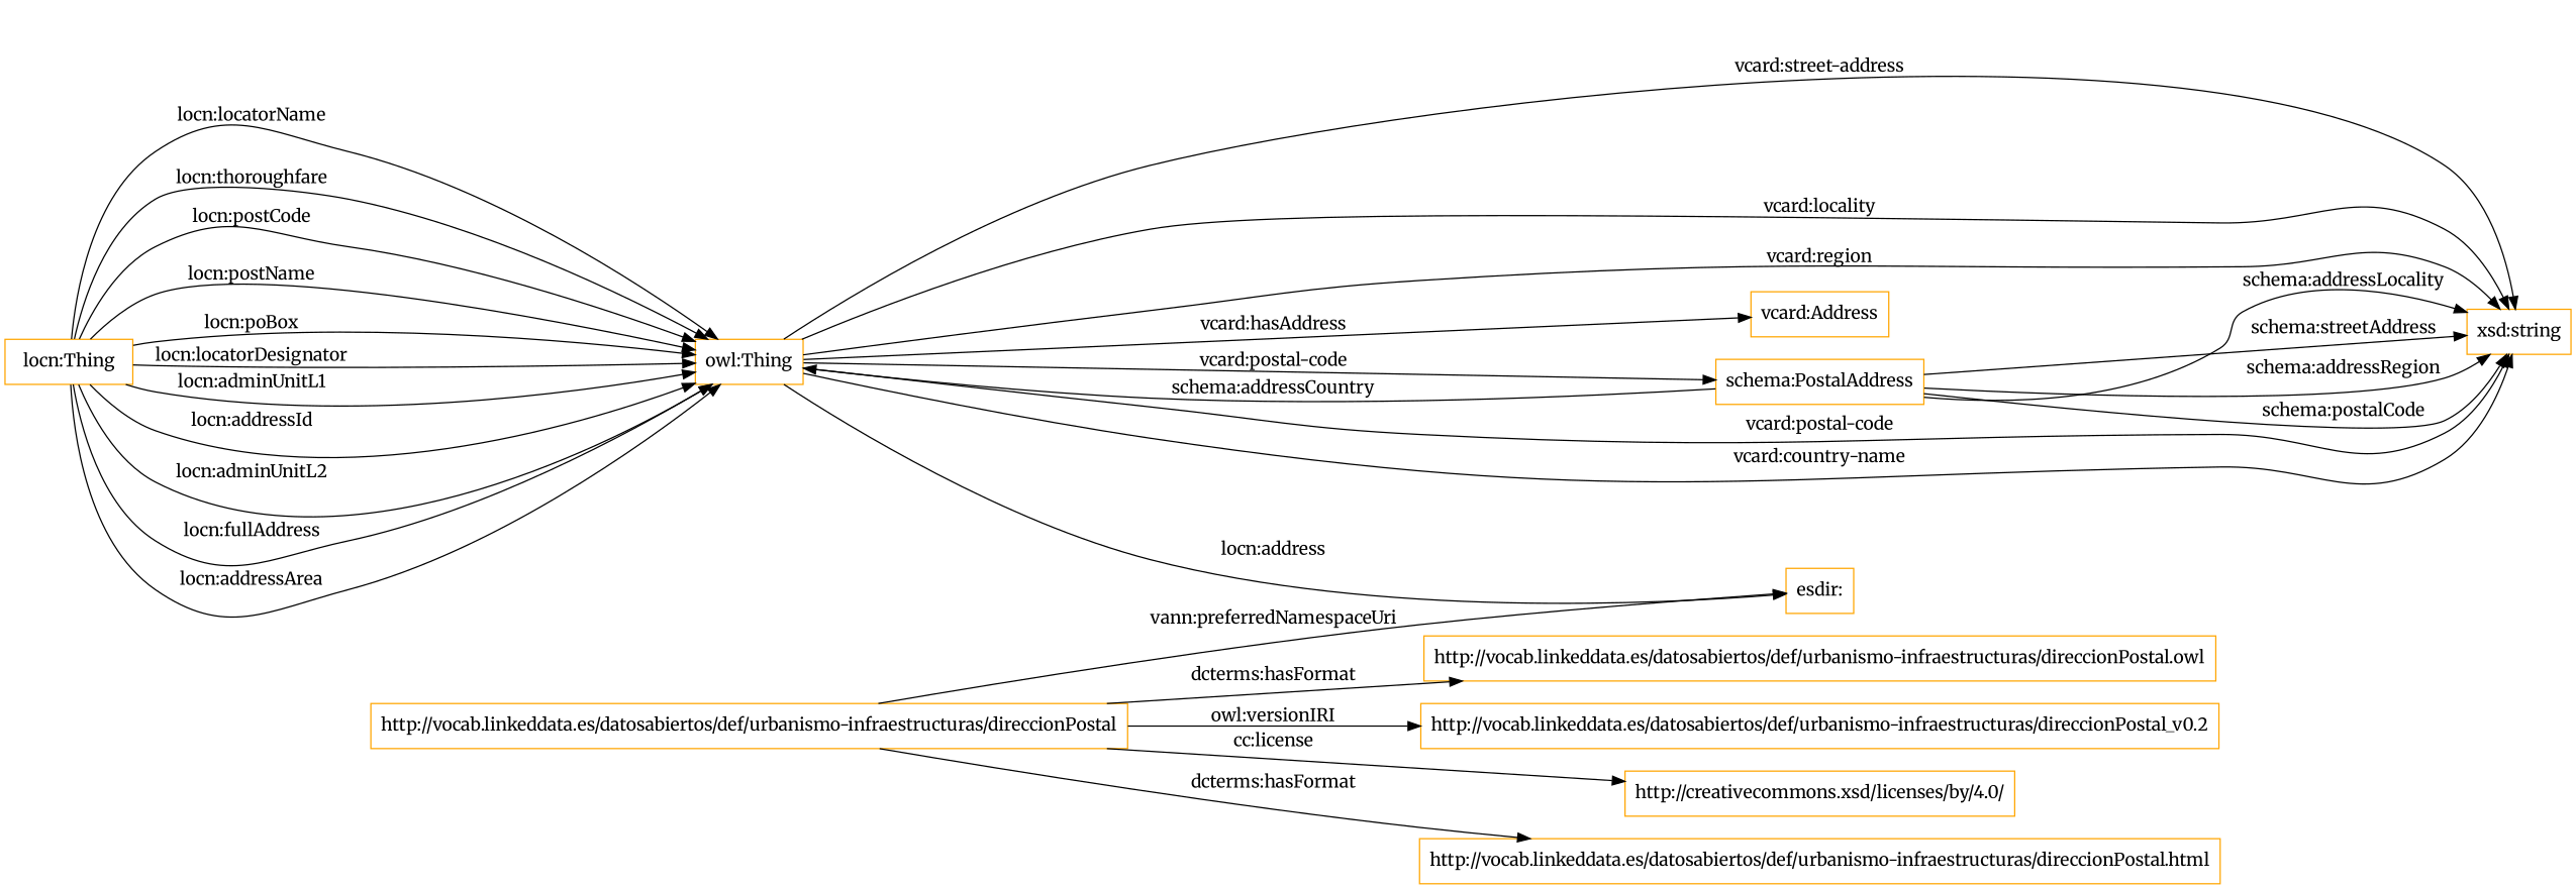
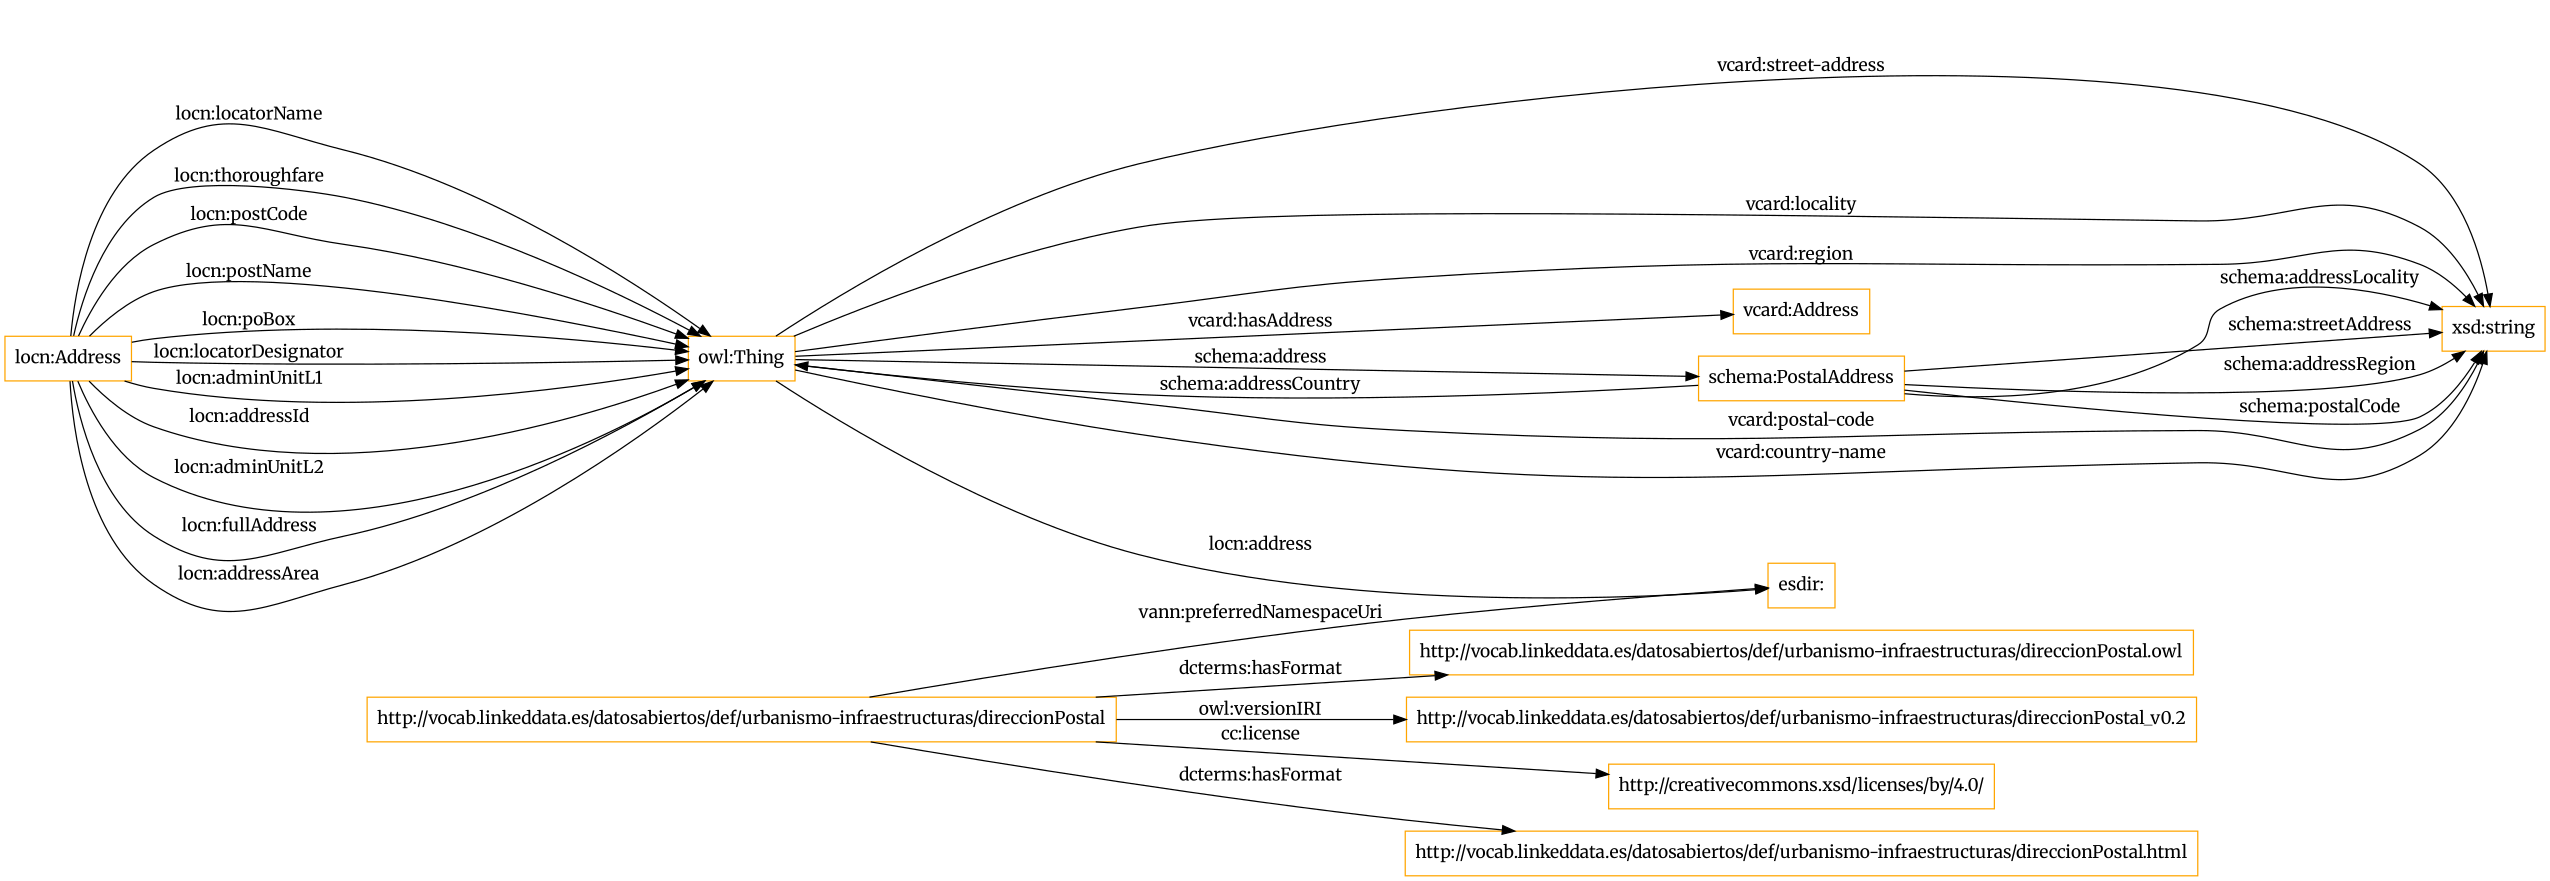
  digraph {
    fontname=Merriweather
    rankdir=LR
    node [color=orange fontname=Merriweather shape=rectangle]
    edge [fontname=Merriweather]
-   "locn:Address" [label="locn:Thing"]
+   "locn:Address"
    "owl:Thing"
    "schema:PostalAddress"
    "xsd:string"
    "esdir:"
    "vcard:Address"
    "http://vocab.linkeddata.es/datosabiertos/def/urbanismo-infraestructuras/direccionPostal"
    "http://vocab.linkeddata.es/datosabiertos/def/urbanismo-infraestructuras/direccionPostal.owl"
    "http://vocab.linkeddata.es/datosabiertos/def/urbanismo-infraestructuras/direccionPostal_v0.2"
    n10 [label="http://creativecommons.xsd/licenses/by/4.0/"]
    "http://vocab.linkeddata.es/datosabiertos/def/urbanismo-infraestructuras/direccionPostal.html"
    "locn:Address" -> "owl:Thing" [label="locn:locatorName"]
    "locn:Address" -> "owl:Thing" [label="locn:thoroughfare"]
    "locn:Address" -> "owl:Thing" [label="locn:postCode"]
    "locn:Address" -> "owl:Thing" [label="locn:postName"]
    "locn:Address" -> "owl:Thing" [label="locn:poBox"]
    "locn:Address" -> "owl:Thing" [label="locn:locatorDesignator"]
    "locn:Address" -> "owl:Thing" [label="locn:adminUnitL1"]
    "locn:Address" -> "owl:Thing" [label="locn:addressId"]
    "locn:Address" -> "owl:Thing" [label="locn:adminUnitL2"]
    "locn:Address" -> "owl:Thing" [label="locn:fullAddress"]
    "locn:Address" -> "owl:Thing" [label="locn:addressArea"]
-   "owl:Thing" -> "schema:PostalAddress" [label="vcard:postal-code"]
+   "owl:Thing" -> "schema:PostalAddress" [label="schema:address"]
    "owl:Thing" -> "xsd:string" [label="vcard:postal-code"]
    "owl:Thing" -> "xsd:string" [label="vcard:country-name"]
    "owl:Thing" -> "xsd:string" [label="vcard:street-address"]
    "owl:Thing" -> "xsd:string" [label="vcard:locality"]
    "owl:Thing" -> "xsd:string" [label="vcard:region"]
    "owl:Thing" -> "esdir:" [label="locn:address"]
    "owl:Thing" -> "vcard:Address" [label="vcard:hasAddress"]
    "schema:PostalAddress" -> "owl:Thing" [label="schema:addressCountry"]
    "schema:PostalAddress" -> "xsd:string" [label="schema:addressRegion"]
    "schema:PostalAddress" -> "xsd:string" [label="schema:postalCode"]
    "schema:PostalAddress" -> "xsd:string" [label="schema:addressLocality"]
    "schema:PostalAddress" -> "xsd:string" [label="schema:streetAddress"]
    "http://vocab.linkeddata.es/datosabiertos/def/urbanismo-infraestructuras/direccionPostal" -> "esdir:" [label="vann:preferredNamespaceUri"]
    "http://vocab.linkeddata.es/datosabiertos/def/urbanismo-infraestructuras/direccionPostal" -> "http://vocab.linkeddata.es/datosabiertos/def/urbanismo-infraestructuras/direccionPostal.owl" [label="dcterms:hasFormat"]
    "http://vocab.linkeddata.es/datosabiertos/def/urbanismo-infraestructuras/direccionPostal" -> "http://vocab.linkeddata.es/datosabiertos/def/urbanismo-infraestructuras/direccionPostal_v0.2" [label="owl:versionIRI"]
    "http://vocab.linkeddata.es/datosabiertos/def/urbanismo-infraestructuras/direccionPostal" -> n10 [label="cc:license"]
    "http://vocab.linkeddata.es/datosabiertos/def/urbanismo-infraestructuras/direccionPostal" -> "http://vocab.linkeddata.es/datosabiertos/def/urbanismo-infraestructuras/direccionPostal.html" [label="dcterms:hasFormat"]
  }
